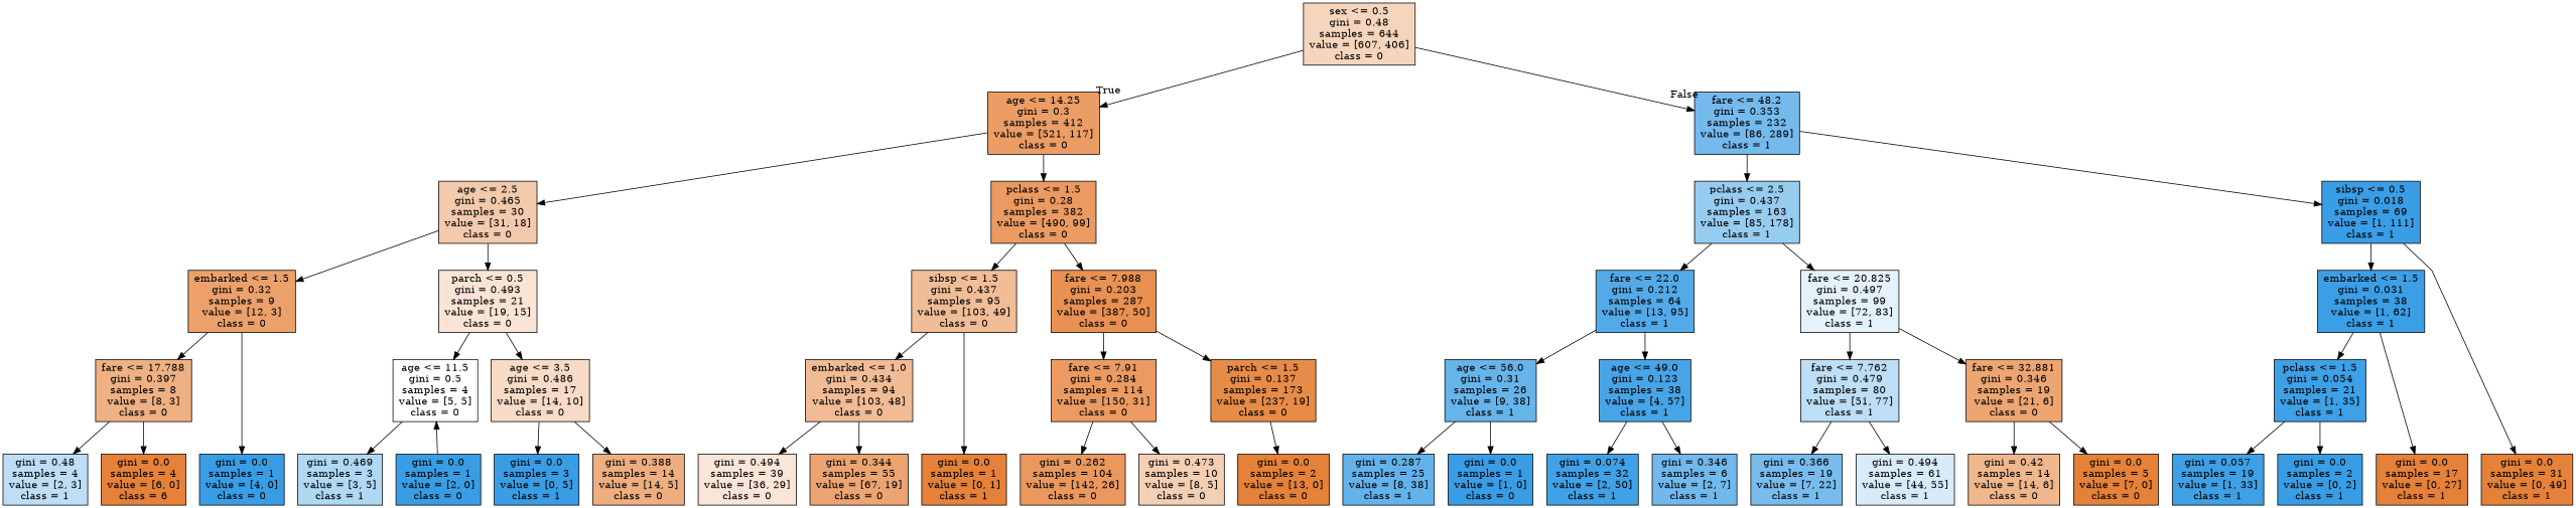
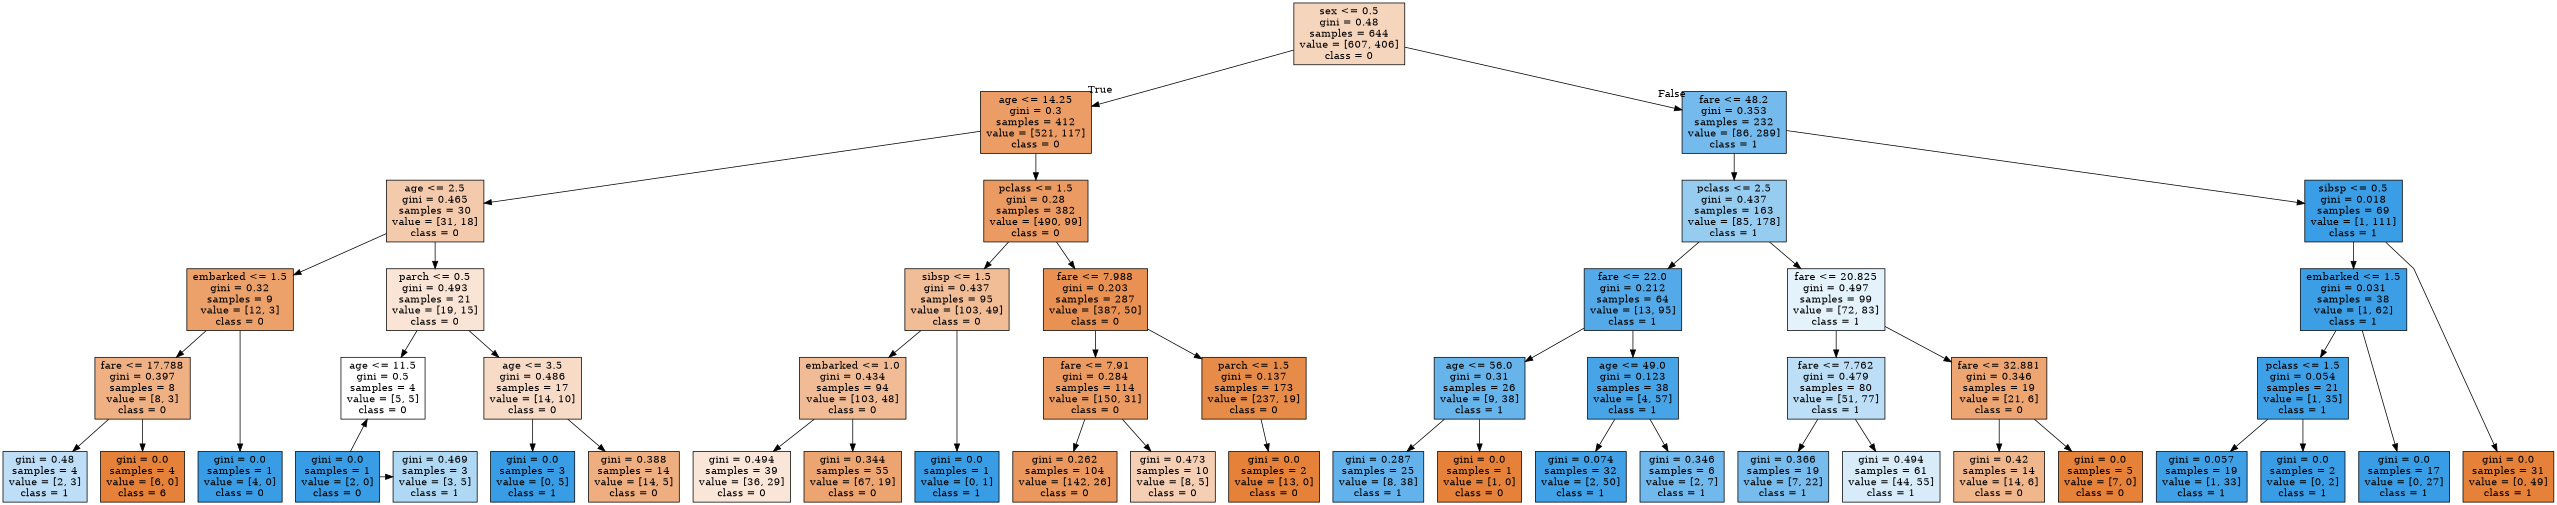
  digraph {
    ranksep=equally
    splines=polyline
    node [color=black fillcolor="#399de5ff" shape=box style=filled]
    n1 [fillcolor="#e5813954" label="sex <= 0.5\ngini = 0.48\nsamples = 644\nvalue = [607, 406]\nclass = 0"]
    n2 [fillcolor="#e58139c6" label="age <= 14.25\ngini = 0.3\nsamples = 412\nvalue = [521, 117]\nclass = 0"]
    n3 [fillcolor="#399de5b3" label="fare <= 48.2\ngini = 0.353\nsamples = 232\nvalue = [86, 289]\nclass = 1"]
    n4 [fillcolor="#e581396b" label="age <= 2.5\ngini = 0.465\nsamples = 30\nvalue = [31, 18]\nclass = 0"]
    n5 [fillcolor="#e58139cb" label="pclass <= 1.5\ngini = 0.28\nsamples = 382\nvalue = [490, 99]\nclass = 0"]
    n6 [fillcolor="#399de585" label="pclass <= 2.5\ngini = 0.437\nsamples = 163\nvalue = [85, 178]\nclass = 1"]
    n7 [fillcolor="#399de5fd" label="sibsp <= 0.5\ngini = 0.018\nsamples = 69\nvalue = [1, 111]\nclass = 1"]
    n8 [fillcolor="#e58139bf" label="embarked <= 1.5\ngini = 0.32\nsamples = 9\nvalue = [12, 3]\nclass = 0"]
    n9 [fillcolor="#e5813936" label="parch <= 0.5\ngini = 0.493\nsamples = 21\nvalue = [19, 15]\nclass = 0"]
    n10 [fillcolor="#e5813986" label="sibsp <= 1.5\ngini = 0.437\nsamples = 95\nvalue = [103, 49]\nclass = 0"]
    n11 [fillcolor="#e58139de" label="fare <= 7.988\ngini = 0.203\nsamples = 287\nvalue = [387, 50]\nclass = 0"]
    n12 [fillcolor="#399de5dc" label="fare <= 22.0\ngini = 0.212\nsamples = 64\nvalue = [13, 95]\nclass = 1"]
    n13 [fillcolor="#399de522" label="fare <= 20.825\ngini = 0.497\nsamples = 99\nvalue = [72, 83]\nclass = 1"]
    n14 [fillcolor="#399de5fb" label="embarked <= 1.5\ngini = 0.031\nsamples = 38\nvalue = [1, 62]\nclass = 1"]
    n15 [fillcolor="#e581399f" label="fare <= 17.788\ngini = 0.397\nsamples = 8\nvalue = [8, 3]\nclass = 0"]
    n16 [fillcolor="#e5813900" label="age <= 11.5\ngini = 0.5\nsamples = 4\nvalue = [5, 5]\nclass = 0"]
    n17 [fillcolor="#e5813949" label="age <= 3.5\ngini = 0.486\nsamples = 17\nvalue = [14, 10]\nclass = 0"]
    n18 [fillcolor="#e5813988" label="embarked <= 1.0\ngini = 0.434\nsamples = 94\nvalue = [103, 48]\nclass = 0"]
    n19 [fillcolor="#e58139ca" label="fare <= 7.91\ngini = 0.284\nsamples = 114\nvalue = [150, 31]\nclass = 0"]
    n20 [fillcolor="#e58139eb" label="parch <= 1.5\ngini = 0.137\nsamples = 173\nvalue = [237, 19]\nclass = 0"]
    n21 [fillcolor="#399de5c3" label="age <= 56.0\ngini = 0.31\nsamples = 26\nvalue = [9, 38]\nclass = 1"]
    n22 [fillcolor="#399de5ed" label="age <= 49.0\ngini = 0.123\nsamples = 38\nvalue = [4, 57]\nclass = 1"]
    n23 [fillcolor="#399de556" label="fare <= 7.762\ngini = 0.479\nsamples = 80\nvalue = [51, 77]\nclass = 1"]
    n24 [fillcolor="#e58139b6" label="fare <= 32.881\ngini = 0.346\nsamples = 19\nvalue = [21, 6]\nclass = 0"]
    n25 [fillcolor="#399de5f8" label="pclass <= 1.5\ngini = 0.054\nsamples = 21\nvalue = [1, 35]\nclass = 1"]
    n26 [label="gini = 0.0\nsamples = 1\nvalue = [4, 0]\nclass = 0"]
    n27 [fillcolor="#399de555" label="gini = 0.48\nsamples = 4\nvalue = [2, 3]\nclass = 1"]
    n28 [fillcolor="#e58139ff" label="gini = 0.0\nsamples = 4\nvalue = [6, 0]\nclass = 6"]
    n29 [label="gini = 0.0\nsamples = 1\nvalue = [2, 0]\nclass = 0"]
    n30 [fillcolor="#399de566" label="gini = 0.469\nsamples = 3\nvalue = [3, 5]\nclass = 1"]
    n31 [label="gini = 0.0\nsamples = 3\nvalue = [0, 5]\nclass = 1"]
    n32 [fillcolor="#e58139a4" label="gini = 0.388\nsamples = 14\nvalue = [14, 5]\nclass = 0"]
    n33 [fillcolor="#e5813932" label="gini = 0.494\nsamples = 39\nvalue = [36, 29]\nclass = 0"]
    n34 [fillcolor="#e58139b7" label="gini = 0.344\nsamples = 55\nvalue = [67, 19]\nclass = 0"]
-   n35 [fillcolor="#e58139ff" label="gini = 0.0\nsamples = 1\nvalue = [0, 1]\nclass = 1"]
+   n35 [label="gini = 0.0\nsamples = 1\nvalue = [0, 1]\nclass = 1"]
    n36 [fillcolor="#e58139d0" label="gini = 0.262\nsamples = 104\nvalue = [142, 26]\nclass = 0"]
    n37 [fillcolor="#e5813960" label="gini = 0.473\nsamples = 10\nvalue = [8, 5]\nclass = 0"]
    n38 [fillcolor="#e58139ff" label="gini = 0.0\nsamples = 2\nvalue = [13, 0]\nclass = 0"]
    n39 [fillcolor="#399de5c9" label="gini = 0.287\nsamples = 25\nvalue = [8, 38]\nclass = 1"]
-   n40 [label="gini = 0.0\nsamples = 1\nvalue = [1, 0]\nclass = 0"]
+   n40 [fillcolor="#e58139ff" label="gini = 0.0\nsamples = 1\nvalue = [1, 0]\nclass = 0"]
    n41 [fillcolor="#399de5f5" label="gini = 0.074\nsamples = 32\nvalue = [2, 50]\nclass = 1"]
    n42 [fillcolor="#399de5b6" label="gini = 0.346\nsamples = 6\nvalue = [2, 7]\nclass = 1"]
    n43 [fillcolor="#399de5ae" label="gini = 0.366\nsamples = 19\nvalue = [7, 22]\nclass = 1"]
    n44 [fillcolor="#399de533" label="gini = 0.494\nsamples = 61\nvalue = [44, 55]\nclass = 1"]
    n45 [fillcolor="#e5813992" label="gini = 0.42\nsamples = 14\nvalue = [14, 6]\nclass = 0"]
    n46 [fillcolor="#e58139ff" label="gini = 0.0\nsamples = 5\nvalue = [7, 0]\nclass = 0"]
    n47 [fillcolor="#e58139ff" label="gini = 0.0\nsamples = 31\nvalue = [0, 49]\nclass = 1"]
-   n48 [fillcolor="#e58139ff" label="gini = 0.0\nsamples = 17\nvalue = [0, 27]\nclass = 1"]
+   n48 [label="gini = 0.0\nsamples = 17\nvalue = [0, 27]\nclass = 1"]
    n49 [fillcolor="#399de5f7" label="gini = 0.057\nsamples = 19\nvalue = [1, 33]\nclass = 1"]
    n50 [label="gini = 0.0\nsamples = 2\nvalue = [0, 2]\nclass = 1"]
    subgraph sub_1 {
      rank=same
      n1
    }
    subgraph sub_2 {
      rank=same
      n2
      n3
    }
    subgraph sub_3 {
      rank=same
      n4
      n5
      n6
      n7
    }
    subgraph sub_4 {
      rank=same
      n8
      n9
      n10
      n11
      n12
      n13
      n14
    }
    subgraph sub_5 {
      rank=same
      n15
      n16
      n17
      n18
      n19
      n20
      n21
      n22
      n23
      n24
      n25
    }
    subgraph sub_6 {
      rank=same
      n26
      n27
      n28
      n29
      n30
      n31
      n32
      n33
      n34
      n35
      n36
      n37
      n38
      n39
      n40
      n41
      n42
      n43
      n44
      n45
      n46
      n47
      n48
      n49
      n50
    }
    n1 -> n2 [headlabel=True labelangle=45 labeldistance=2.5]
    n1 -> n3 [headlabel=False labelangle=-45 labeldistance=2.5]
    n2 -> n4
    n2 -> n5
    n3 -> n6
    n3 -> n7
    n4 -> n8
    n4 -> n9
    n5 -> n10
    n5 -> n11
    n6 -> n12
    n6 -> n13
    n7 -> n14
    n7 -> n47
    n8 -> n15
    n8 -> n26
    n9 -> n16
    n9 -> n17
    n10 -> n18
    n10 -> n35
    n11 -> n19
    n11 -> n20
    n12 -> n21
    n12 -> n22
    n13 -> n23
    n13 -> n24
    n14 -> n25
    n14 -> n48
    n15 -> n27
    n15 -> n28
-   n16 -> n30
+   n29 -> n30
    n17 -> n31
    n17 -> n32
    n18 -> n33
    n18 -> n34
    n19 -> n36
    n19 -> n37
    n20 -> n38
    n21 -> n39
    n21 -> n40
    n22 -> n41
    n22 -> n42
    n23 -> n43
    n23 -> n44
    n24 -> n45
    n24 -> n46
    n25 -> n49
    n25 -> n50
    n29 -> n16
  }
